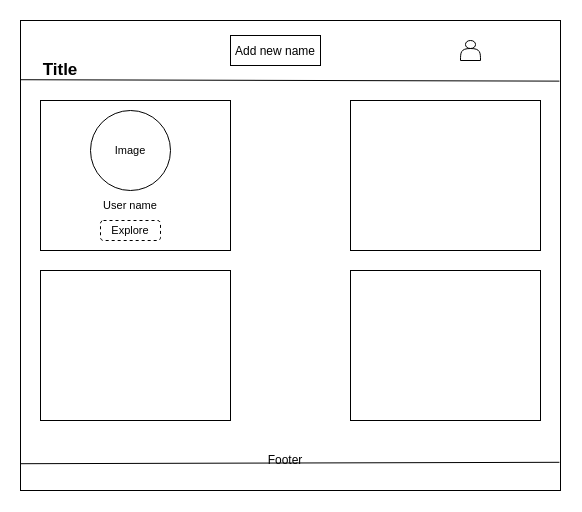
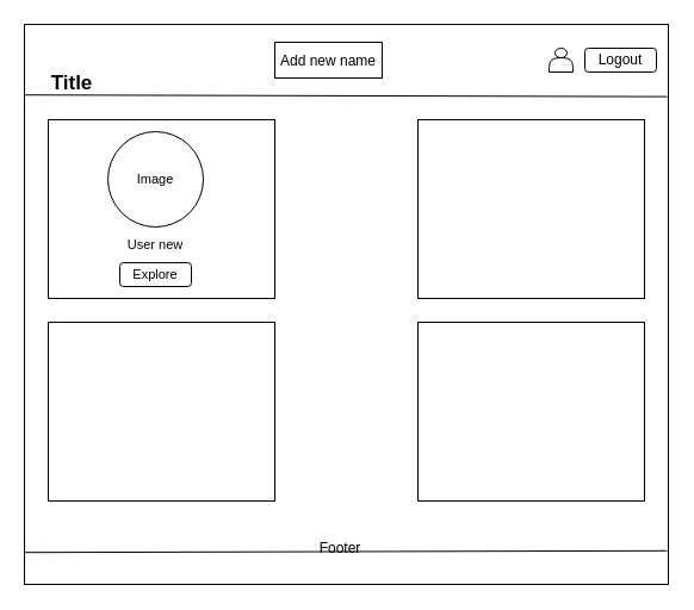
  <mxCell id="0" />
  <mxCell id="1" parent="0" />
  <mxCell id="2" value="" style="rounded=0;whiteSpace=wrap;html=1;" vertex="1" parent="1"><mxGeometry x="20" y="20" width="540" height="470" as="geometry" /></mxCell>
  <mxCell id="3" value="" style="endArrow=none;html=1;rounded=0;entryX=0;entryY=0.126;entryDx=0;entryDy=0;entryPerimeter=0;exitX=0.998;exitY=0.129;exitDx=0;exitDy=0;exitPerimeter=0;" edge="1" parent="1" source="2" target="2"><mxGeometry width="50" height="50" relative="1" as="geometry"><mxPoint x="265" y="140" as="sourcePoint" /><mxPoint x="315" y="90" as="targetPoint" /></mxGeometry></mxCell>
+ <mxCell id="4" value="Logout" style="rounded=1;whiteSpace=wrap;html=1;" vertex="1" parent="1"><mxGeometry x="490" y="40" width="60" height="20" as="geometry" /></mxCell>
  <mxCell id="5" value="" style="shape=actor;whiteSpace=wrap;html=1;" vertex="1" parent="1"><mxGeometry x="460" y="40" width="20" height="20" as="geometry" /></mxCell>
  <mxCell id="6" value="&lt;b&gt;&lt;font style=&quot;font-size: 17px;&quot;&gt;Title&lt;/font&gt;&lt;/b&gt;" style="text;html=1;strokeColor=none;fillColor=none;align=center;verticalAlign=middle;whiteSpace=wrap;rounded=0;" vertex="1" parent="1"><mxGeometry x="30" y="55" width="60" height="30" as="geometry" /></mxCell>
  <mxCell id="7" value="&lt;font style=&quot;font-size: 12px;&quot;&gt;Add new name&lt;/font&gt;" style="rounded=0;whiteSpace=wrap;html=1;fontSize=17;" vertex="1" parent="1"><mxGeometry x="230" y="35" width="90" height="30" as="geometry" /></mxCell>
  <mxCell id="8" value="" style="rounded=0;whiteSpace=wrap;html=1;fontSize=12;" vertex="1" parent="1"><mxGeometry x="40" y="100" width="190" height="150" as="geometry" /></mxCell>
  <mxCell id="9" value="" style="rounded=0;whiteSpace=wrap;html=1;fontSize=12;" vertex="1" parent="1"><mxGeometry x="350" y="100" width="190" height="150" as="geometry" /></mxCell>
  <mxCell id="10" value="" style="rounded=0;whiteSpace=wrap;html=1;fontSize=12;" vertex="1" parent="1"><mxGeometry x="40" y="270" width="190" height="150" as="geometry" /></mxCell>
  <mxCell id="11" value="" style="rounded=0;whiteSpace=wrap;html=1;fontSize=12;" vertex="1" parent="1"><mxGeometry x="350" y="270" width="190" height="150" as="geometry" /></mxCell>
  <mxCell id="12" value="" style="endArrow=none;html=1;rounded=0;fontSize=12;exitX=0;exitY=0.943;exitDx=0;exitDy=0;exitPerimeter=0;entryX=0.998;entryY=0.94;entryDx=0;entryDy=0;entryPerimeter=0;" edge="1" parent="1" source="2" target="2"><mxGeometry width="50" height="50" relative="1" as="geometry"><mxPoint x="260" y="370" as="sourcePoint" /><mxPoint x="310" y="320" as="targetPoint" /></mxGeometry></mxCell>
  <mxCell id="13" value="Footer" style="text;html=1;strokeColor=none;fillColor=none;align=center;verticalAlign=middle;whiteSpace=wrap;rounded=0;fontSize=12;" vertex="1" parent="1"><mxGeometry x="255" y="445" width="60" height="30" as="geometry" /></mxCell>
  <mxCell id="14" value="" style="ellipse;whiteSpace=wrap;html=1;aspect=fixed;fontSize=12;" vertex="1" parent="1"><mxGeometry x="90" y="110" width="80" height="80" as="geometry" /></mxCell>
- <mxCell id="15" value="&lt;font style=&quot;font-size: 11px;&quot;&gt;User name&lt;/font&gt;" style="text;html=1;strokeColor=none;fillColor=none;align=center;verticalAlign=middle;whiteSpace=wrap;rounded=0;fontSize=12;" vertex="1" parent="1"><mxGeometry x="100" y="190" width="60" height="30" as="geometry" /></mxCell>
- <mxCell id="16" value="Explore" style="rounded=1;whiteSpace=wrap;html=1;fontSize=11;dashed=1;" vertex="1" parent="1"><mxGeometry x="100" y="220" width="60" height="20" as="geometry" /></mxCell>
+ <mxCell id="15" value="&lt;font style=&quot;font-size: 11px;&quot;&gt;User new&lt;/font&gt;" style="text;html=1;strokeColor=none;fillColor=none;align=center;verticalAlign=middle;whiteSpace=wrap;rounded=0;fontSize=12;" vertex="1" parent="1"><mxGeometry x="100" y="190" width="60" height="30" as="geometry" /></mxCell>
+ <mxCell id="16" value="Explore" style="rounded=1;whiteSpace=wrap;html=1;fontSize=11;" vertex="1" parent="1"><mxGeometry x="100" y="220" width="60" height="20" as="geometry" /></mxCell>
  <mxCell id="17" value="Image" style="text;html=1;strokeColor=none;fillColor=none;align=center;verticalAlign=middle;whiteSpace=wrap;rounded=0;fontSize=11;" vertex="1" parent="1"><mxGeometry x="100" y="135" width="60" height="30" as="geometry" /></mxCell>
